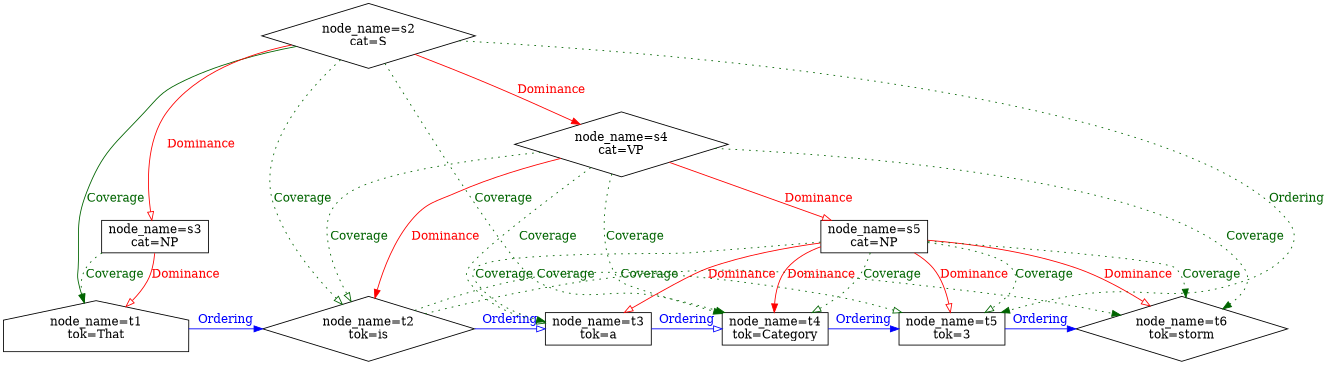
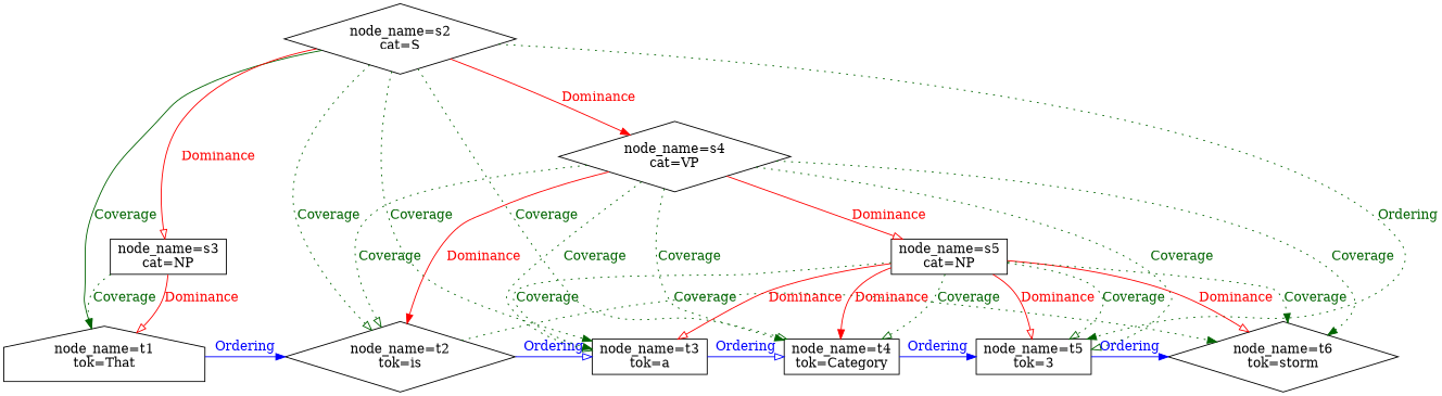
  digraph {
    node [shape=box]
    edge [arrowhead=normal color=darkgreen fontcolor=darkgreen style=dotted]
    n1 [label="node_name=t1\ntok=That" shape=house]
    n2 [label="node_name=t2\ntok=is" shape=diamond]
    n3 [label="node_name=t3\ntok=a"]
    n4 [label="node_name=t4\ntok=Category"]
    n5 [label="node_name=t5\ntok=3"]
    n6 [label="node_name=t6\ntok=storm" shape=diamond]
    n7 [label="node_name=s2\ncat=S" shape=diamond]
    n8 [label="node_name=s3\ncat=NP"]
    n9 [label="node_name=s4\ncat=VP" shape=diamond]
    n10 [label="node_name=s5\ncat=NP"]
    subgraph sub_1 {
      rank=same
      n1
      n2
      n3
      n4
      n5
      n6
    }
    subgraph sub_2 {
      n1
      n2
      n3
      n4
      n5
      n6
    }
    subgraph sub_3 {
      n1
      n2
      n3
      n4
      n5
      n6
      n7
      n8
      n9
      n10
    }
    subgraph sub_4 {
      n1
      n2
      n3
      n4
      n5
      n6
      n7
      n8
      n9
      n10
    }
    n1 -> n2 [color=blue fontcolor=blue label=Ordering style=solid]
    n2 -> n3 [arrowhead=onormal color=blue fontcolor=blue label=Ordering style=solid]
    n2 -> n6 [label=Coverage]
    n3 -> n4 [arrowhead=onormal color=blue fontcolor=blue label=Ordering style=solid]
    n4 -> n5 [color=blue fontcolor=blue label=Ordering style=solid]
    n5 -> n6 [color=blue fontcolor=blue label=Ordering style=solid]
    n7 -> n1 [arrowhead=onormal label=Coverage style=solid]
    n7 -> n2 [arrowhead=onormal label=Coverage]
-   n7 -> n4 [label=Coverage]
+   n7 -> n3 [label=Coverage]
+   n7 -> n4 [arrowhead=onormal label=Coverage]
    n7 -> n5 [label=Ordering]
    n7 -> n8 [arrowhead=onormal color=red fontcolor=red label=Dominance style=""]
    n7 -> n9 [color=red fontcolor=red label=Dominance style=""]
    n8 -> n1 [arrowhead=onormal color=red fontcolor=red label=Dominance style=""]
    n8 -> n1 [label=Coverage]
    n9 -> n2 [color=red fontcolor=red label=Dominance style=""]
    n9 -> n2 [arrowhead=onormal label=Coverage]
    n9 -> n3 [arrowhead=onormal label=Coverage]
    n9 -> n4 [label=Coverage]
-   n2 -> n5 [arrowhead=onormal label=Coverage]
+   n9 -> n5 [arrowhead=onormal label=Coverage]
    n9 -> n6 [label=Coverage]
    n9 -> n10 [arrowhead=onormal color=red fontcolor=red label=Dominance style=""]
    n10 -> n3 [arrowhead=onormal color=red fontcolor=red label=Dominance style=""]
    n10 -> n3 [label=Coverage]
    n10 -> n4 [color=red fontcolor=red label=Dominance style=""]
    n10 -> n4 [arrowhead=onormal label=Coverage]
    n10 -> n5 [arrowhead=onormal color=red fontcolor=red label=Dominance style=""]
    n10 -> n5 [arrowhead=onormal label=Coverage]
    n10 -> n6 [arrowhead=onormal color=red fontcolor=red label=Dominance style=""]
    n10 -> n6 [label=Coverage]
  }
